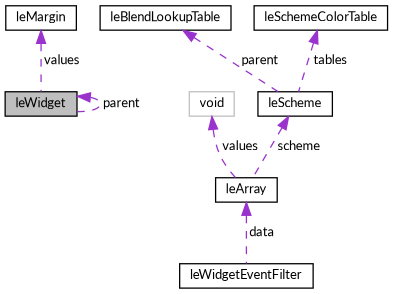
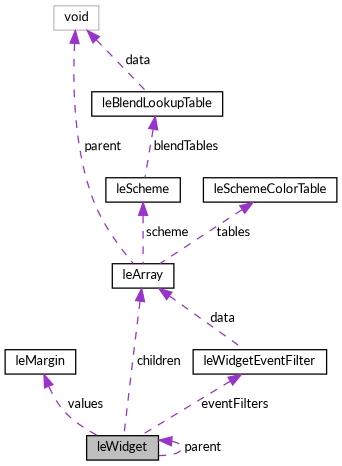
  digraph {
    fontname=Lato
    node [color=black fillcolor=white fontname=Lato fontsize=10 shape=record style=filled]
    edge [color=darkorchid3 dir=back fontname=Lato fontsize=10 labelfontname=Helvetica labelfontsize=10 style=dashed]
    n1 [fillcolor=grey75 fontcolor=black height=0.2 label=leWidget width=0.4]
    n2 [height=0.2 label=leMargin width=0.4]
    n3 [height=0.2 label=leArray width=0.4]
    n4 [height=0.2 label=leWidgetEventFilter width=0.4]
    n5 [color=grey75 height=0.2 label=void width=0.4]
    n6 [height=0.2 label=leBlendLookupTable width=0.4]
    n7 [height=0.2 label=leScheme width=0.4]
    n8 [height=0.2 label=leSchemeColorTable width=0.4]
    n1 -> n1 [label=" parent"]
    n2 -> n1 [label=" values"]
+   n3 -> n1 [label=" children"]
    n3 -> n4 [label=" data"]
-   n5 -> n3 [label=" values"]
-   n6 -> n7 [label=" parent"]
+   n4 -> n1 [label=" eventFilters"]
+   n5 -> n3 [label=" parent"]
+   n5 -> n6 [label=" data"]
+   n6 -> n7 [label=" blendTables"]
    n7 -> n3 [label=" scheme"]
-   n8 -> n7 [label=" tables"]
+   n8 -> n3 [label=" tables"]
  }
